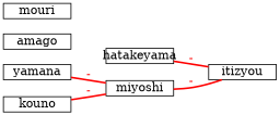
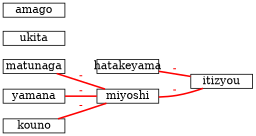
  digraph {
    rankdir=LR
    node [fixedsize=true shape=box]
    edge [color=red dir=none fontcolor=red style=bold]
    miyoshi [height=0.25 width=1.1]
    itizyou [height=0.25 width=1.1]
+   matunaga [height=0.25 width=1.1]
    hatakeyama [height=0.25 width=1.1]
    yamana [height=0.25 width=1.1]
+   ukita [height=0.25 width=1.1]
    amago [height=0.25 width=1.1]
-   mouri [height=0.25 width=1.1]
    kouno [height=0.25 width=1.1]
    miyoshi -> itizyou [label="-"]
+   matunaga -> miyoshi [label="-"]
    hatakeyama -> itizyou [label="-"]
    yamana -> miyoshi [label="-"]
    kouno -> miyoshi [label="-"]
  }
